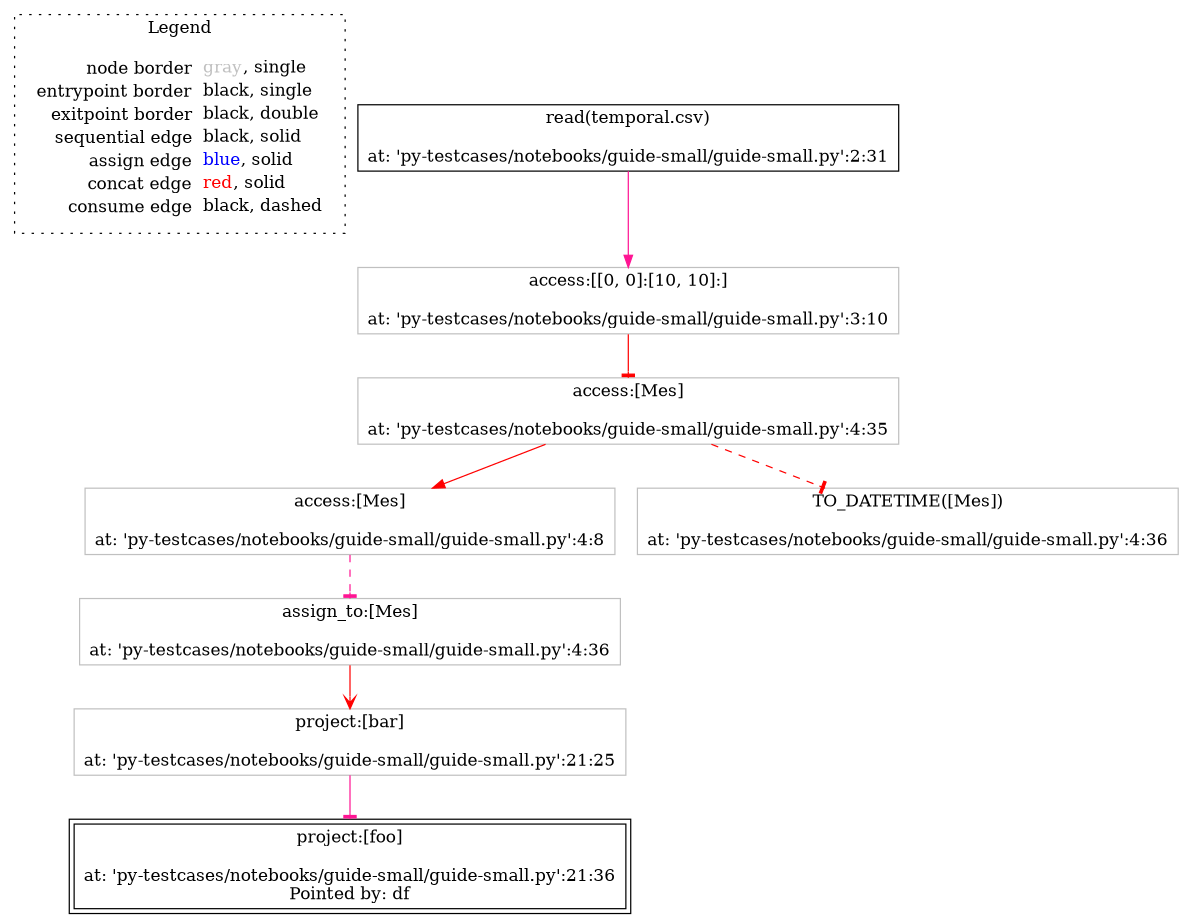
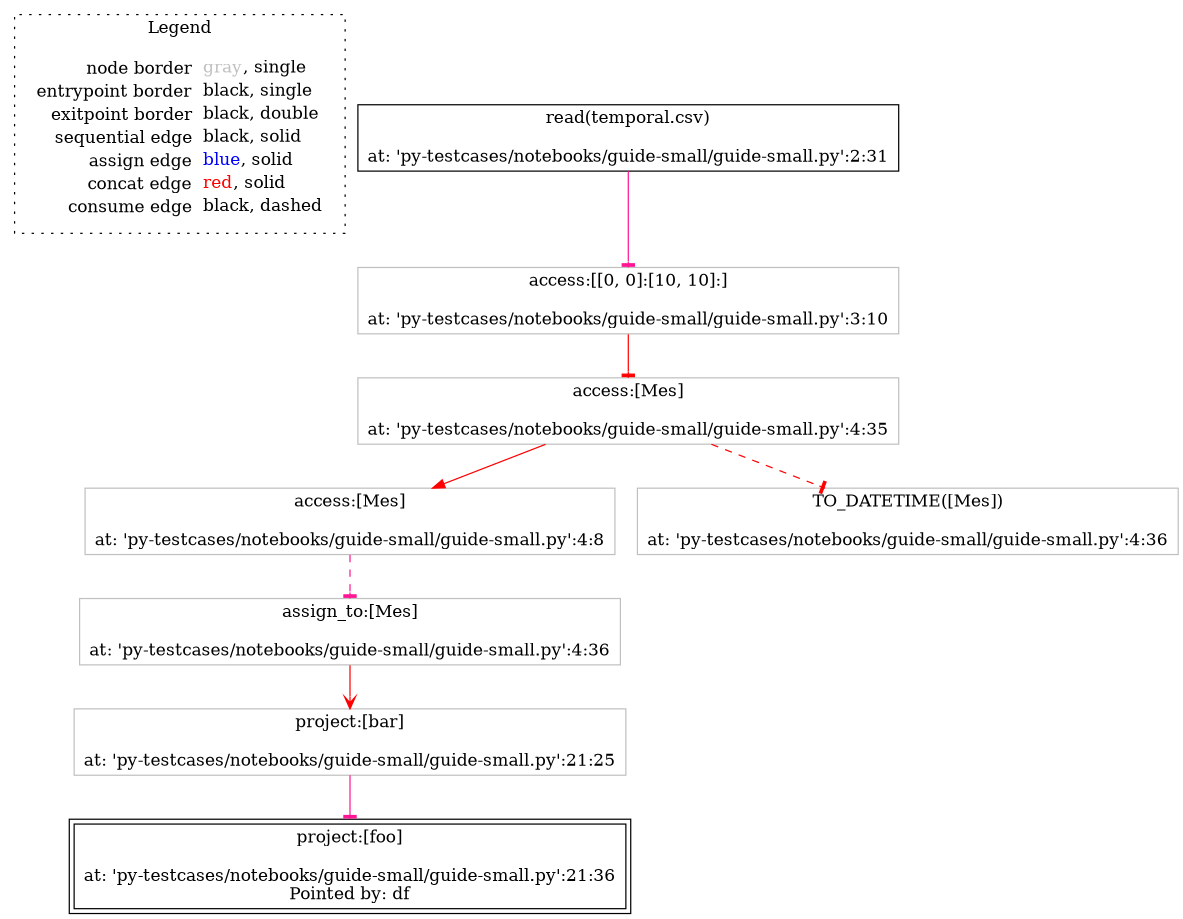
  digraph {
    node [shape=rect color=gray]
    edge [arrowhead=tee color=red]
    n1 [label=<<table border="0" cellpadding="2" cellspacing="0" cellborder="0"><tr><td align="right">node border&nbsp;</td><td align="left"><font color="gray">gray</font>, single</td></tr><tr><td align="right">entrypoint border&nbsp;</td><td align="left"><font color="black">black</font>, single</td></tr><tr><td align="right">exitpoint border&nbsp;</td><td align="left"><font color="black">black</font>, double</td></tr><tr><td align="right">sequential edge&nbsp;</td><td align="left"><font color="black">black</font>, solid</td></tr><tr><td align="right">assign edge&nbsp;</td><td align="left"><font color="blue">blue</font>, solid</td></tr><tr><td align="right">concat edge&nbsp;</td><td align="left"><font color="red">red</font>, solid</td></tr><tr><td align="right">consume edge&nbsp;</td><td align="left"><font color="black">black</font>, dashed</td></tr></table>> shape=plaintext color=""]
    n2 [color=black label=<read(temporal.csv)<BR/><BR/>at: 'py-testcases/notebooks/guide-small/guide-small.py':2:31>]
    n3 [label=<access:[[0, 0]:[10, 10]:]<BR/><BR/>at: 'py-testcases/notebooks/guide-small/guide-small.py':3:10>]
    n4 [label=<access:[Mes]<BR/><BR/>at: 'py-testcases/notebooks/guide-small/guide-small.py':4:35>]
    n5 [label=<access:[Mes]<BR/><BR/>at: 'py-testcases/notebooks/guide-small/guide-small.py':4:8>]
    n6 [label=<TO_DATETIME([Mes])<BR/><BR/>at: 'py-testcases/notebooks/guide-small/guide-small.py':4:36>]
    n7 [label=<assign_to:[Mes]<BR/><BR/>at: 'py-testcases/notebooks/guide-small/guide-small.py':4:36>]
    n8 [label=<project:[bar]<BR/><BR/>at: 'py-testcases/notebooks/guide-small/guide-small.py':21:25>]
    n9 [color=black label=<project:[foo]<BR/><BR/>at: 'py-testcases/notebooks/guide-small/guide-small.py':21:36<BR/>Pointed by: df> peripheries=2]
    subgraph cluster_1 {
      label=Legend
      style=dotted
      n1
    }
-   n2 -> n3 [arrowhead=normal color=deeppink]
+   n2 -> n3 [color=deeppink]
    n3 -> n4
    n4 -> n5 [arrowhead=normal]
    n4 -> n6 [style=dashed]
    n5 -> n7 [color=deeppink style=dashed]
    n7 -> n8 [arrowhead=vee]
    n8 -> n9 [color=deeppink]
  }
